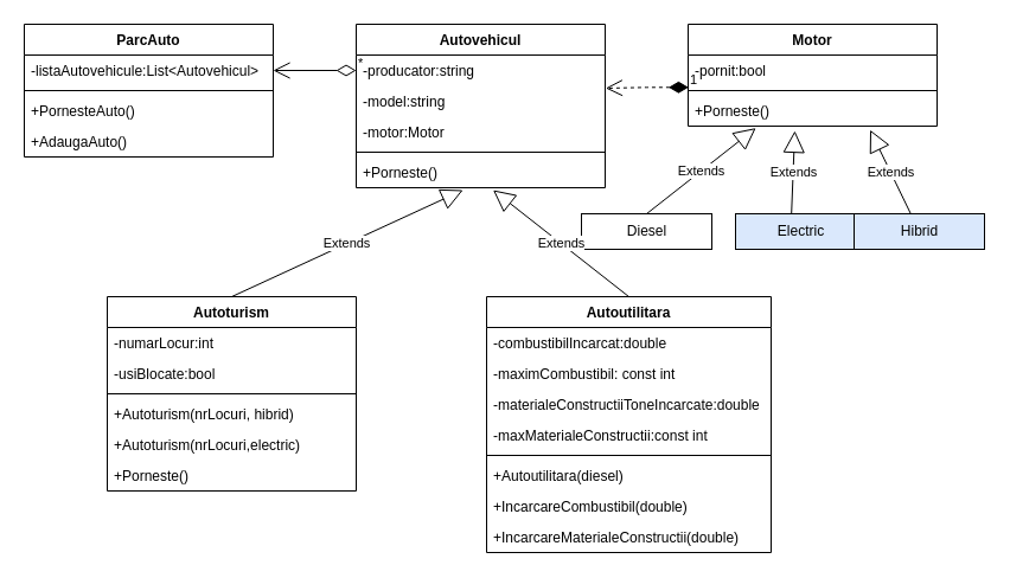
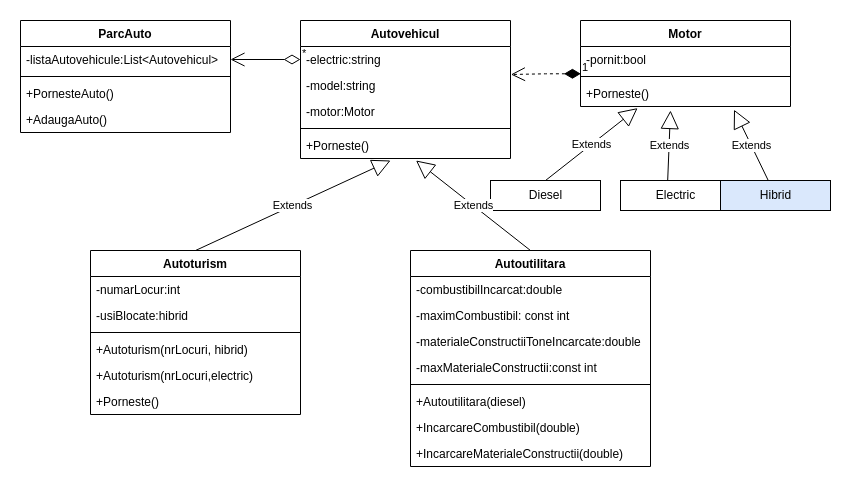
  <mxCell id="0" />
  <mxCell id="1" parent="0" />
  <mxCell id="2" value="ParcAuto" style="swimlane;fontStyle=1;align=center;verticalAlign=top;childLayout=stackLayout;horizontal=1;startSize=26;horizontalStack=0;resizeParent=1;resizeParentMax=0;resizeLast=0;collapsible=1;marginBottom=0;" vertex="1" parent="1"><mxGeometry x="20" y="20" width="210" height="112" as="geometry" /></mxCell>
  <mxCell id="3" value="-listaAutovehicule:List&lt;Autovehicul&gt;" style="text;strokeColor=none;fillColor=none;align=left;verticalAlign=top;spacingLeft=4;spacingRight=4;overflow=hidden;rotatable=0;points=[[0,0.5],[1,0.5]];portConstraint=eastwest;" vertex="1" parent="2"><mxGeometry y="26" width="210" height="26" as="geometry" /></mxCell>
  <mxCell id="4" value="" style="line;strokeWidth=1;fillColor=none;align=left;verticalAlign=middle;spacingTop=-1;spacingLeft=3;spacingRight=3;rotatable=0;labelPosition=right;points=[];portConstraint=eastwest;" vertex="1" parent="2"><mxGeometry y="52" width="210" height="8" as="geometry" /></mxCell>
  <mxCell id="5" value="+PornesteAuto()" style="text;strokeColor=none;fillColor=none;align=left;verticalAlign=top;spacingLeft=4;spacingRight=4;overflow=hidden;rotatable=0;points=[[0,0.5],[1,0.5]];portConstraint=eastwest;" vertex="1" parent="2"><mxGeometry y="60" width="210" height="26" as="geometry" /></mxCell>
  <mxCell id="6" value="+AdaugaAuto()" style="text;strokeColor=none;fillColor=none;align=left;verticalAlign=top;spacingLeft=4;spacingRight=4;overflow=hidden;rotatable=0;points=[[0,0.5],[1,0.5]];portConstraint=eastwest;" vertex="1" parent="2"><mxGeometry y="86" width="210" height="26" as="geometry" /></mxCell>
  <mxCell id="7" value="Autovehicul" style="swimlane;fontStyle=1;align=center;verticalAlign=top;childLayout=stackLayout;horizontal=1;startSize=26;horizontalStack=0;resizeParent=1;resizeParentMax=0;resizeLast=0;collapsible=1;marginBottom=0;" vertex="1" parent="1"><mxGeometry x="300" y="20" width="210" height="138" as="geometry" /></mxCell>
- <mxCell id="8" value="-producator:string" style="text;strokeColor=none;fillColor=none;align=left;verticalAlign=top;spacingLeft=4;spacingRight=4;overflow=hidden;rotatable=0;points=[[0,0.5],[1,0.5]];portConstraint=eastwest;" vertex="1" parent="7"><mxGeometry y="26" width="210" height="26" as="geometry" /></mxCell>
+ <mxCell id="8" value="-electric:string" style="text;strokeColor=none;fillColor=none;align=left;verticalAlign=top;spacingLeft=4;spacingRight=4;overflow=hidden;rotatable=0;points=[[0,0.5],[1,0.5]];portConstraint=eastwest;" vertex="1" parent="7"><mxGeometry y="26" width="210" height="26" as="geometry" /></mxCell>
  <mxCell id="9" value="-model:string" style="text;strokeColor=none;fillColor=none;align=left;verticalAlign=top;spacingLeft=4;spacingRight=4;overflow=hidden;rotatable=0;points=[[0,0.5],[1,0.5]];portConstraint=eastwest;" vertex="1" parent="7"><mxGeometry y="52" width="210" height="26" as="geometry" /></mxCell>
  <mxCell id="10" value="-motor:Motor" style="text;strokeColor=none;fillColor=none;align=left;verticalAlign=top;spacingLeft=4;spacingRight=4;overflow=hidden;rotatable=0;points=[[0,0.5],[1,0.5]];portConstraint=eastwest;" vertex="1" parent="7"><mxGeometry y="78" width="210" height="26" as="geometry" /></mxCell>
  <mxCell id="11" value="" style="line;strokeWidth=1;fillColor=none;align=left;verticalAlign=middle;spacingTop=-1;spacingLeft=3;spacingRight=3;rotatable=0;labelPosition=right;points=[];portConstraint=eastwest;" vertex="1" parent="7"><mxGeometry y="104" width="210" height="8" as="geometry" /></mxCell>
  <mxCell id="12" value="+Porneste()" style="text;strokeColor=none;fillColor=none;align=left;verticalAlign=top;spacingLeft=4;spacingRight=4;overflow=hidden;rotatable=0;points=[[0,0.5],[1,0.5]];portConstraint=eastwest;" vertex="1" parent="7"><mxGeometry y="112" width="210" height="26" as="geometry" /></mxCell>
  <mxCell id="13" value="Motor" style="swimlane;fontStyle=1;align=center;verticalAlign=top;childLayout=stackLayout;horizontal=1;startSize=26;horizontalStack=0;resizeParent=1;resizeParentMax=0;resizeLast=0;collapsible=1;marginBottom=0;" vertex="1" parent="1"><mxGeometry x="580" y="20" width="210" height="86" as="geometry" /></mxCell>
  <mxCell id="14" value="-pornit:bool" style="text;strokeColor=none;fillColor=none;align=left;verticalAlign=top;spacingLeft=4;spacingRight=4;overflow=hidden;rotatable=0;points=[[0,0.5],[1,0.5]];portConstraint=eastwest;" vertex="1" parent="13"><mxGeometry y="26" width="210" height="26" as="geometry" /></mxCell>
  <mxCell id="15" value="" style="line;strokeWidth=1;fillColor=none;align=left;verticalAlign=middle;spacingTop=-1;spacingLeft=3;spacingRight=3;rotatable=0;labelPosition=right;points=[];portConstraint=eastwest;" vertex="1" parent="13"><mxGeometry y="52" width="210" height="8" as="geometry" /></mxCell>
  <mxCell id="16" value="+Porneste()" style="text;strokeColor=none;fillColor=none;align=left;verticalAlign=top;spacingLeft=4;spacingRight=4;overflow=hidden;rotatable=0;points=[[0,0.5],[1,0.5]];portConstraint=eastwest;" vertex="1" parent="13"><mxGeometry y="60" width="210" height="26" as="geometry" /></mxCell>
- <mxCell id="17" value="Electric" style="html=1;fillColor=#dae8fc;" vertex="1" parent="1"><mxGeometry x="620" y="180" width="110" height="30" as="geometry" /></mxCell>
+ <mxCell id="17" value="Electric" style="html=1;" vertex="1" parent="1"><mxGeometry x="620" y="180" width="110" height="30" as="geometry" /></mxCell>
  <mxCell id="18" value="Diesel" style="html=1;" vertex="1" parent="1"><mxGeometry x="490" y="180" width="110" height="30" as="geometry" /></mxCell>
  <mxCell id="19" value="Hibrid" style="html=1;fillColor=#dae8fc;" vertex="1" parent="1"><mxGeometry x="720" y="180" width="110" height="30" as="geometry" /></mxCell>
  <mxCell id="20" value="Extends" style="endArrow=block;endSize=16;endFill=0;html=1;rounded=0;entryX=0.731;entryY=1.123;entryDx=0;entryDy=0;entryPerimeter=0;" edge="1" parent="1" source="19" target="16"><mxGeometry width="160" relative="1" as="geometry"><mxPoint x="340" y="390" as="sourcePoint" /><mxPoint x="500" y="390" as="targetPoint" /></mxGeometry></mxCell>
  <mxCell id="21" value="Extends" style="endArrow=block;endSize=16;endFill=0;html=1;rounded=0;exitX=0.429;exitY=-0.013;exitDx=0;exitDy=0;exitPerimeter=0;" edge="1" parent="1" source="17"><mxGeometry width="160" relative="1" as="geometry"><mxPoint x="340" y="290" as="sourcePoint" /><mxPoint x="670" y="110" as="targetPoint" /></mxGeometry></mxCell>
  <mxCell id="22" value="Extends" style="endArrow=block;endSize=16;endFill=0;html=1;rounded=0;entryX=0.272;entryY=1.062;entryDx=0;entryDy=0;entryPerimeter=0;exitX=0.5;exitY=0;exitDx=0;exitDy=0;" edge="1" parent="1" source="18" target="16"><mxGeometry width="160" relative="1" as="geometry"><mxPoint x="580" y="130" as="sourcePoint" /><mxPoint x="690" y="120" as="targetPoint" /><mxPoint as="offset" /></mxGeometry></mxCell>
  <mxCell id="23" value="Autoturism" style="swimlane;fontStyle=1;align=center;verticalAlign=top;childLayout=stackLayout;horizontal=1;startSize=26;horizontalStack=0;resizeParent=1;resizeParentMax=0;resizeLast=0;collapsible=1;marginBottom=0;" vertex="1" parent="1"><mxGeometry x="90" y="250" width="210" height="164" as="geometry" /></mxCell>
  <mxCell id="24" value="-numarLocur:int" style="text;strokeColor=none;fillColor=none;align=left;verticalAlign=top;spacingLeft=4;spacingRight=4;overflow=hidden;rotatable=0;points=[[0,0.5],[1,0.5]];portConstraint=eastwest;" vertex="1" parent="23"><mxGeometry y="26" width="210" height="26" as="geometry" /></mxCell>
- <mxCell id="25" value="-usiBlocate:bool" style="text;strokeColor=none;fillColor=none;align=left;verticalAlign=top;spacingLeft=4;spacingRight=4;overflow=hidden;rotatable=0;points=[[0,0.5],[1,0.5]];portConstraint=eastwest;" vertex="1" parent="23"><mxGeometry y="52" width="210" height="26" as="geometry" /></mxCell>
+ <mxCell id="25" value="-usiBlocate:hibrid" style="text;strokeColor=none;fillColor=none;align=left;verticalAlign=top;spacingLeft=4;spacingRight=4;overflow=hidden;rotatable=0;points=[[0,0.5],[1,0.5]];portConstraint=eastwest;" vertex="1" parent="23"><mxGeometry y="52" width="210" height="26" as="geometry" /></mxCell>
  <mxCell id="26" value="" style="line;strokeWidth=1;fillColor=none;align=left;verticalAlign=middle;spacingTop=-1;spacingLeft=3;spacingRight=3;rotatable=0;labelPosition=right;points=[];portConstraint=eastwest;" vertex="1" parent="23"><mxGeometry y="78" width="210" height="8" as="geometry" /></mxCell>
  <mxCell id="27" value="+Autoturism(nrLocuri, hibrid)" style="text;strokeColor=none;fillColor=none;align=left;verticalAlign=top;spacingLeft=4;spacingRight=4;overflow=hidden;rotatable=0;points=[[0,0.5],[1,0.5]];portConstraint=eastwest;" vertex="1" parent="23"><mxGeometry y="86" width="210" height="26" as="geometry" /></mxCell>
  <mxCell id="28" value="+Autoturism(nrLocuri,electric)" style="text;strokeColor=none;fillColor=none;align=left;verticalAlign=top;spacingLeft=4;spacingRight=4;overflow=hidden;rotatable=0;points=[[0,0.5],[1,0.5]];portConstraint=eastwest;" vertex="1" parent="23"><mxGeometry y="112" width="210" height="26" as="geometry" /></mxCell>
  <mxCell id="29" value="+Porneste()" style="text;strokeColor=none;fillColor=none;align=left;verticalAlign=top;spacingLeft=4;spacingRight=4;overflow=hidden;rotatable=0;points=[[0,0.5],[1,0.5]];portConstraint=eastwest;" vertex="1" parent="23"><mxGeometry y="138" width="210" height="26" as="geometry" /></mxCell>
  <mxCell id="30" value="Autoutilitara" style="swimlane;fontStyle=1;align=center;verticalAlign=top;childLayout=stackLayout;horizontal=1;startSize=26;horizontalStack=0;resizeParent=1;resizeParentMax=0;resizeLast=0;collapsible=1;marginBottom=0;" vertex="1" parent="1"><mxGeometry x="410" y="250" width="240" height="216" as="geometry" /></mxCell>
  <mxCell id="31" value="-combustibilIncarcat:double" style="text;strokeColor=none;fillColor=none;align=left;verticalAlign=top;spacingLeft=4;spacingRight=4;overflow=hidden;rotatable=0;points=[[0,0.5],[1,0.5]];portConstraint=eastwest;" vertex="1" parent="30"><mxGeometry y="26" width="240" height="26" as="geometry" /></mxCell>
  <mxCell id="32" value="-maximCombustibil: const int" style="text;strokeColor=none;fillColor=none;align=left;verticalAlign=top;spacingLeft=4;spacingRight=4;overflow=hidden;rotatable=0;points=[[0,0.5],[1,0.5]];portConstraint=eastwest;" vertex="1" parent="30"><mxGeometry y="52" width="240" height="26" as="geometry" /></mxCell>
  <mxCell id="33" value="-materialeConstructiiToneIncarcate:double" style="text;strokeColor=none;fillColor=none;align=left;verticalAlign=top;spacingLeft=4;spacingRight=4;overflow=hidden;rotatable=0;points=[[0,0.5],[1,0.5]];portConstraint=eastwest;" vertex="1" parent="30"><mxGeometry y="78" width="240" height="26" as="geometry" /></mxCell>
  <mxCell id="34" value="-maxMaterialeConstructii:const int" style="text;strokeColor=none;fillColor=none;align=left;verticalAlign=top;spacingLeft=4;spacingRight=4;overflow=hidden;rotatable=0;points=[[0,0.5],[1,0.5]];portConstraint=eastwest;" vertex="1" parent="30"><mxGeometry y="104" width="240" height="26" as="geometry" /></mxCell>
  <mxCell id="35" value="" style="line;strokeWidth=1;fillColor=none;align=left;verticalAlign=middle;spacingTop=-1;spacingLeft=3;spacingRight=3;rotatable=0;labelPosition=right;points=[];portConstraint=eastwest;" vertex="1" parent="30"><mxGeometry y="130" width="240" height="8" as="geometry" /></mxCell>
  <mxCell id="36" value="+Autoutilitara(diesel)" style="text;strokeColor=none;fillColor=none;align=left;verticalAlign=top;spacingLeft=4;spacingRight=4;overflow=hidden;rotatable=0;points=[[0,0.5],[1,0.5]];portConstraint=eastwest;" vertex="1" parent="30"><mxGeometry y="138" width="240" height="26" as="geometry" /></mxCell>
  <mxCell id="37" value="+IncarcareCombustibil(double)" style="text;strokeColor=none;fillColor=none;align=left;verticalAlign=top;spacingLeft=4;spacingRight=4;overflow=hidden;rotatable=0;points=[[0,0.5],[1,0.5]];portConstraint=eastwest;" vertex="1" parent="30"><mxGeometry y="164" width="240" height="26" as="geometry" /></mxCell>
  <mxCell id="38" value="+IncarcareMaterialeConstructii(double)" style="text;strokeColor=none;fillColor=none;align=left;verticalAlign=top;spacingLeft=4;spacingRight=4;overflow=hidden;rotatable=0;points=[[0,0.5],[1,0.5]];portConstraint=eastwest;" vertex="1" parent="30"><mxGeometry y="190" width="240" height="26" as="geometry" /></mxCell>
  <mxCell id="39" value="Extends" style="endArrow=block;endSize=16;endFill=0;html=1;rounded=0;entryX=0.55;entryY=1.077;entryDx=0;entryDy=0;entryPerimeter=0;exitX=0.5;exitY=0;exitDx=0;exitDy=0;" edge="1" parent="1" source="30" target="12"><mxGeometry width="160" relative="1" as="geometry"><mxPoint x="340" y="490" as="sourcePoint" /><mxPoint x="500" y="490" as="targetPoint" /></mxGeometry></mxCell>
  <mxCell id="40" value="Extends" style="endArrow=block;endSize=16;endFill=0;html=1;rounded=0;entryX=0.429;entryY=1.077;entryDx=0;entryDy=0;entryPerimeter=0;exitX=0.5;exitY=0;exitDx=0;exitDy=0;" edge="1" parent="1" source="23" target="12"><mxGeometry width="160" relative="1" as="geometry"><mxPoint x="250" y="570" as="sourcePoint" /><mxPoint x="410" y="570" as="targetPoint" /></mxGeometry></mxCell>
  <mxCell id="41" value="1" style="endArrow=open;html=1;endSize=12;startArrow=diamondThin;startSize=14;startFill=1;edgeStyle=orthogonalEdgeStyle;align=left;verticalAlign=bottom;rounded=0;entryX=1.002;entryY=0.077;entryDx=0;entryDy=0;entryPerimeter=0;exitX=0.002;exitY=1.049;exitDx=0;exitDy=0;exitPerimeter=0;dashed=1;" edge="1" parent="1" source="14" target="9"><mxGeometry x="-1" y="3" relative="1" as="geometry"><mxPoint x="630" y="230" as="sourcePoint" /><mxPoint x="790" y="230" as="targetPoint" /></mxGeometry></mxCell>
  <mxCell id="42" value="*" style="endArrow=open;html=1;endSize=12;startArrow=diamondThin;startSize=14;startFill=0;edgeStyle=orthogonalEdgeStyle;align=left;verticalAlign=bottom;rounded=0;entryX=1;entryY=0.5;entryDx=0;entryDy=0;exitX=0;exitY=0.5;exitDx=0;exitDy=0;" edge="1" parent="1" source="8" target="3"><mxGeometry x="-1" y="3" relative="1" as="geometry"><mxPoint x="340" y="90" as="sourcePoint" /><mxPoint x="500" y="90" as="targetPoint" /></mxGeometry></mxCell>
